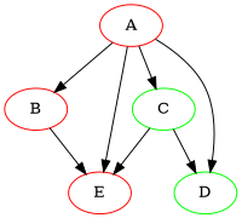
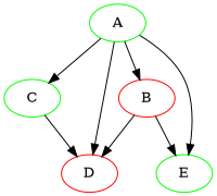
  digraph {
    node [color=green]
-   A [color=red]
+   A
    B [color=red]
    C
-   D
-   E [color=red]
+   D [color=red]
+   E
    A -> B
    A -> C
    A -> D
    A -> E
+   B -> D
    B -> E
    C -> D
-   C -> E
  }
